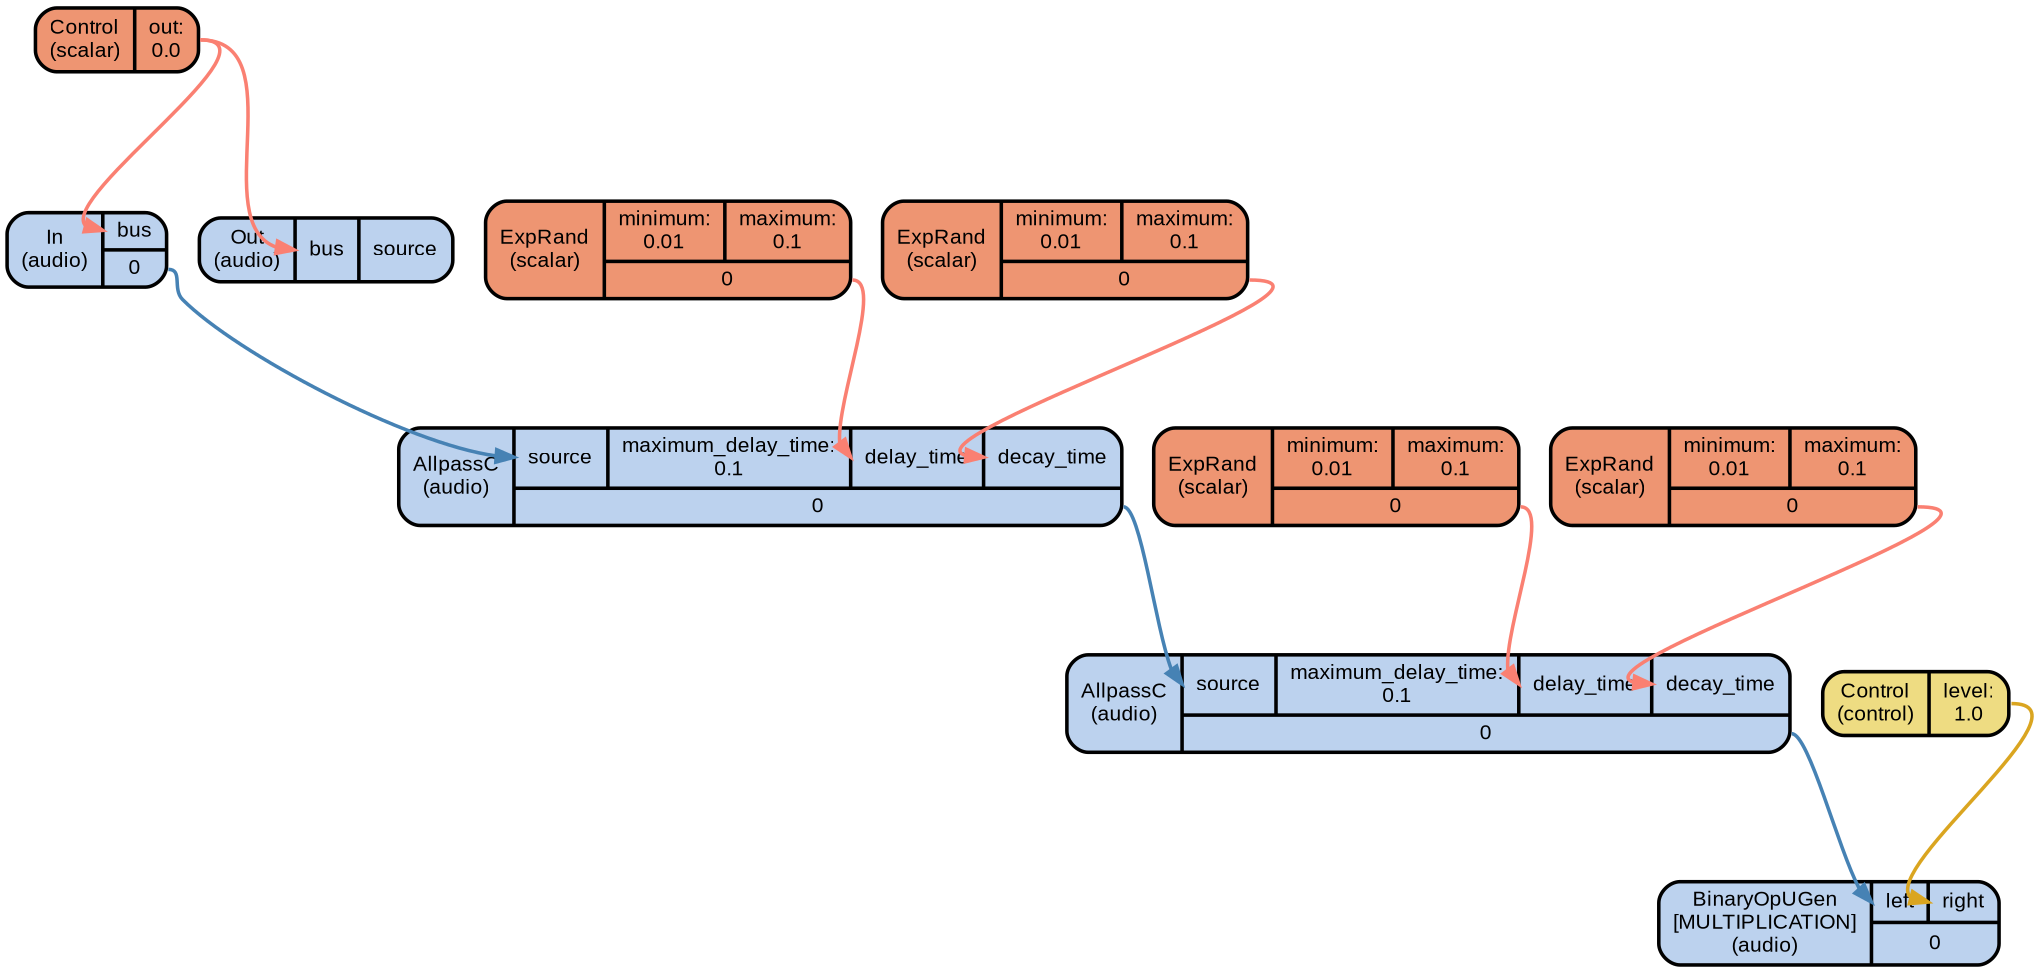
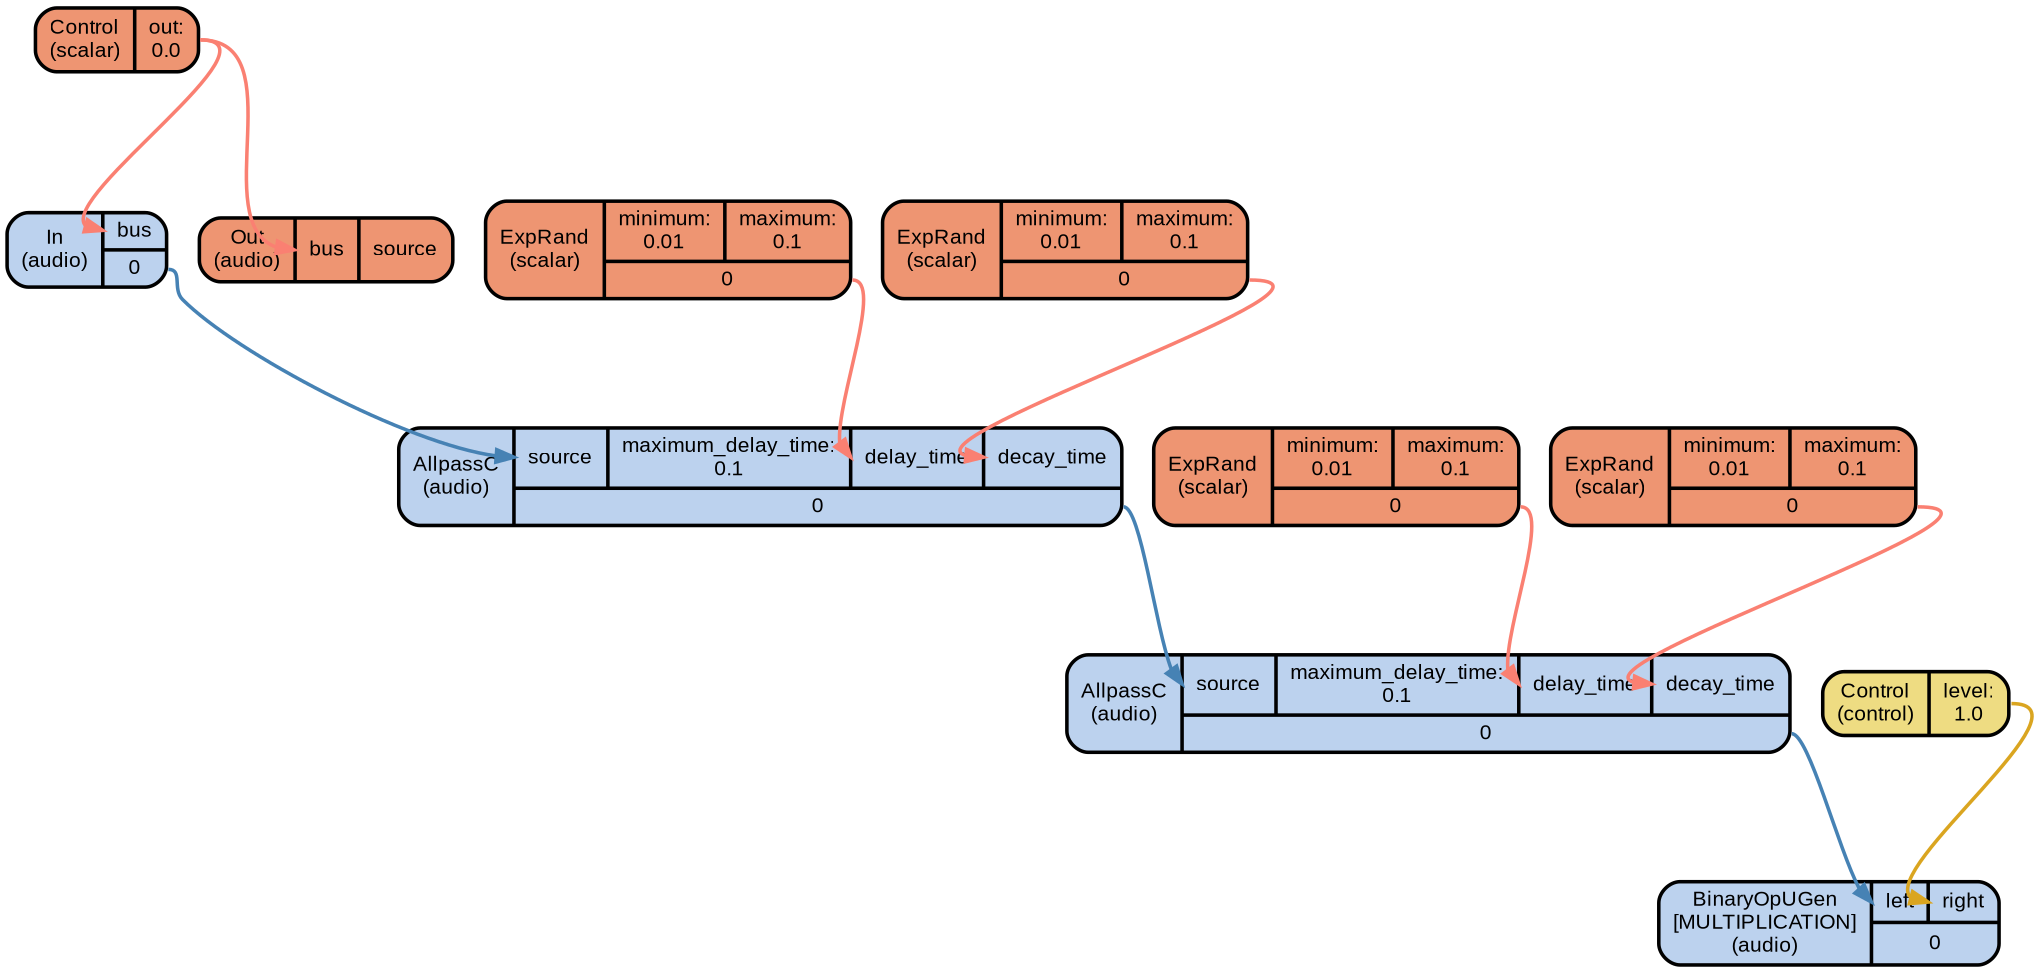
  digraph {
    color=lightslategrey
    fontname="Liberation Sans"
    penwidth=2
    rankdir=TB
    ranksep=1
    splines=spline
    style="dotted, rounded"
    node [fillcolor=lightsalmon2 fontname="Liberation Sans" fontsize=12 penwidth=2 shape=Mrecord style="filled, rounded"]
    edge [color=salmon fontname="Liberation Sans" headport="f_1_0_0:w" penwidth=2 tailport="f_1_1_0:e"]
    n1 [label="<f_0> Control\n(scalar) | { { <f_1_0_0> out:\n0.0 } }"]
    n2 [fillcolor=lightsteelblue2 label="<f_0> In\n(audio) | { { <f_1_0_0> bus } | { <f_1_1_0> 0 } }"]
-   n3 [fillcolor=lightsteelblue2 label="<f_0> Out\n(audio) | { { <f_1_0_0> bus | <f_1_0_1> source } }"]
+   n3 [label="<f_0> Out\n(audio) | { { <f_1_0_0> bus | <f_1_0_1> source } }"]
    n4 [fillcolor=lightsteelblue2 label="<f_0> AllpassC\n(audio) | { { <f_1_0_0> source | <f_1_0_1> maximum_delay_time:\n0.1 | <f_1_0_2> delay_time | <f_1_0_3> decay_time } | { <f_1_1_0> 0 } }"]
    n5 [fillcolor=lightsteelblue2 label="<f_0> AllpassC\n(audio) | { { <f_1_0_0> source | <f_1_0_1> maximum_delay_time:\n0.1 | <f_1_0_2> delay_time | <f_1_0_3> decay_time } | { <f_1_1_0> 0 } }"]
    n6 [fillcolor=lightgoldenrod2 label="<f_0> Control\n(control) | { { <f_1_0_0> level:\n1.0 } }"]
    n7 [fillcolor=lightsteelblue2 label="<f_0> BinaryOpUGen\n[MULTIPLICATION]\n(audio) | { { <f_1_0_0> left | <f_1_0_1> right } | { <f_1_1_0> 0 } }"]
    n8 [label="<f_0> ExpRand\n(scalar) | { { <f_1_0_0> minimum:\n0.01 | <f_1_0_1> maximum:\n0.1 } | { <f_1_1_0> 0 } }"]
    n9 [label="<f_0> ExpRand\n(scalar) | { { <f_1_0_0> minimum:\n0.01 | <f_1_0_1> maximum:\n0.1 } | { <f_1_1_0> 0 } }"]
    n10 [label="<f_0> ExpRand\n(scalar) | { { <f_1_0_0> minimum:\n0.01 | <f_1_0_1> maximum:\n0.1 } | { <f_1_1_0> 0 } }"]
    n11 [label="<f_0> ExpRand\n(scalar) | { { <f_1_0_0> minimum:\n0.01 | <f_1_0_1> maximum:\n0.1 } | { <f_1_1_0> 0 } }"]
    n1 -> n2 [tailport="f_1_0_0:e"]
    n1 -> n3 [tailport="f_1_0_0:e"]
    n2 -> n4 [color=steelblue]
    n4 -> n5 [color=steelblue]
    n5 -> n7 [color=steelblue]
    n6 -> n7 [color=goldenrod headport="f_1_0_1:w" tailport="f_1_0_0:e"]
    n8 -> n4 [headport="f_1_0_3:w"]
    n9 -> n4 [headport="f_1_0_2:w"]
    n10 -> n5 [headport="f_1_0_3:w"]
    n11 -> n5 [headport="f_1_0_2:w"]
  }
